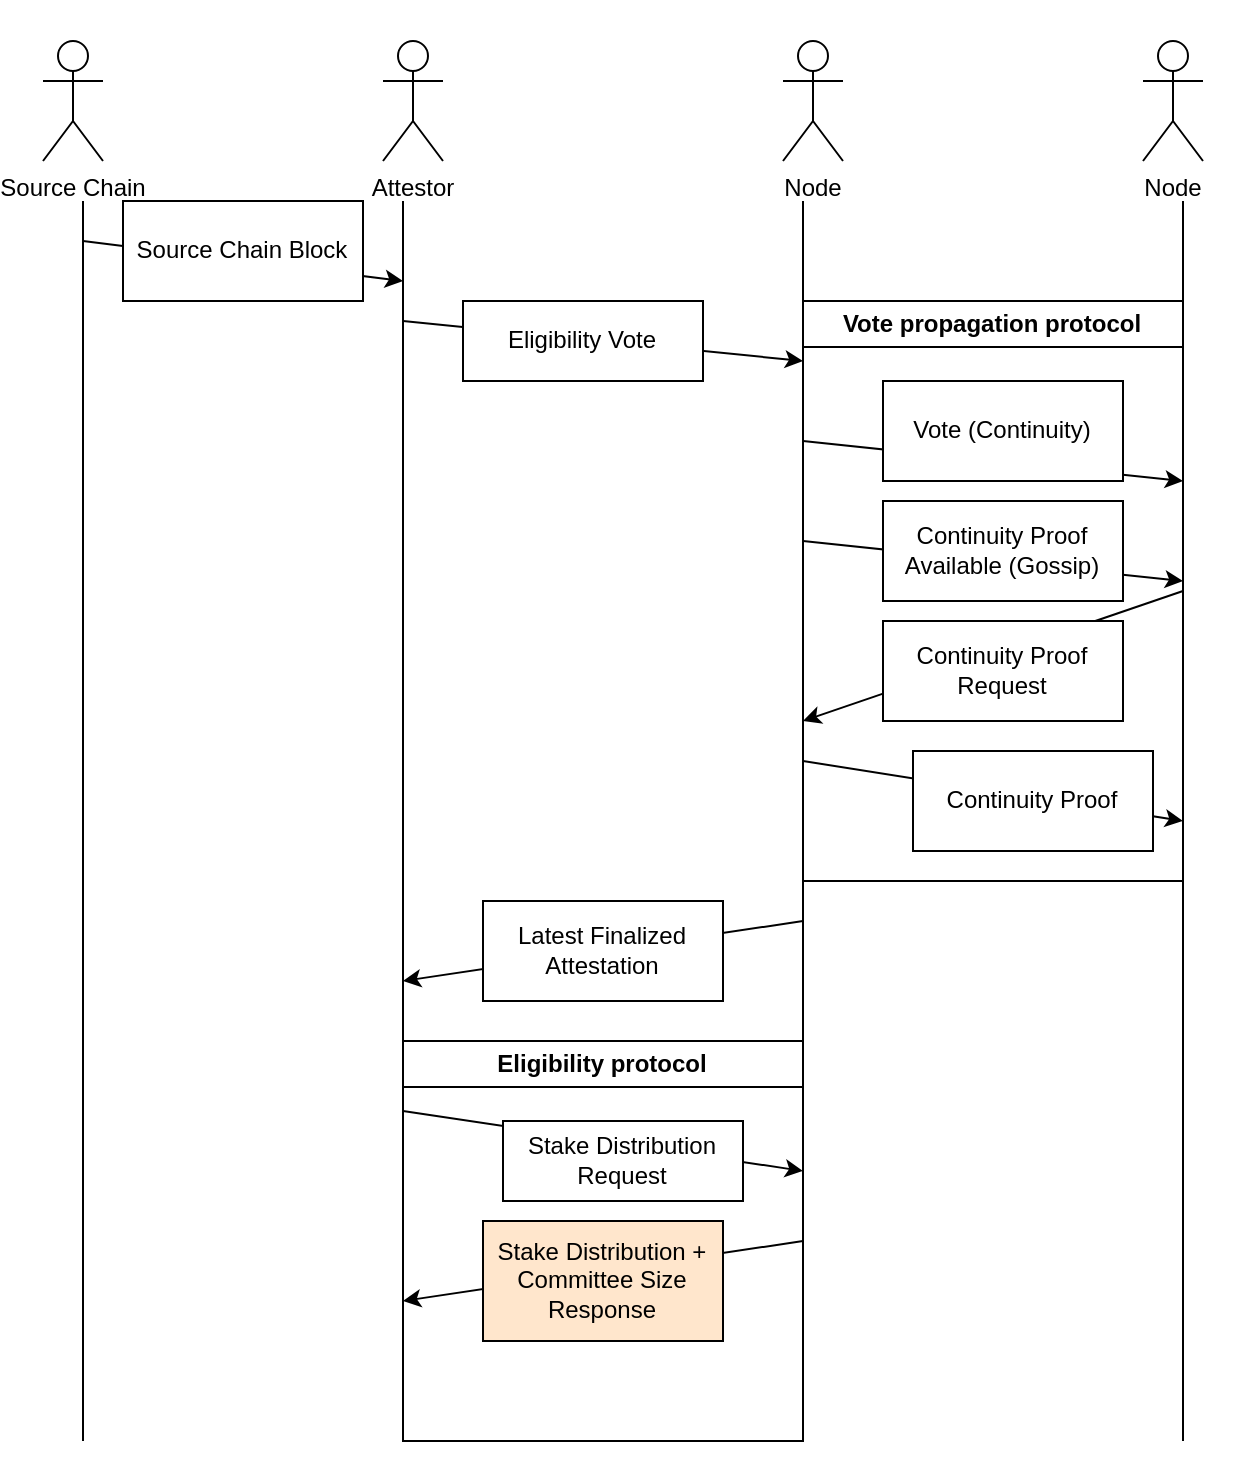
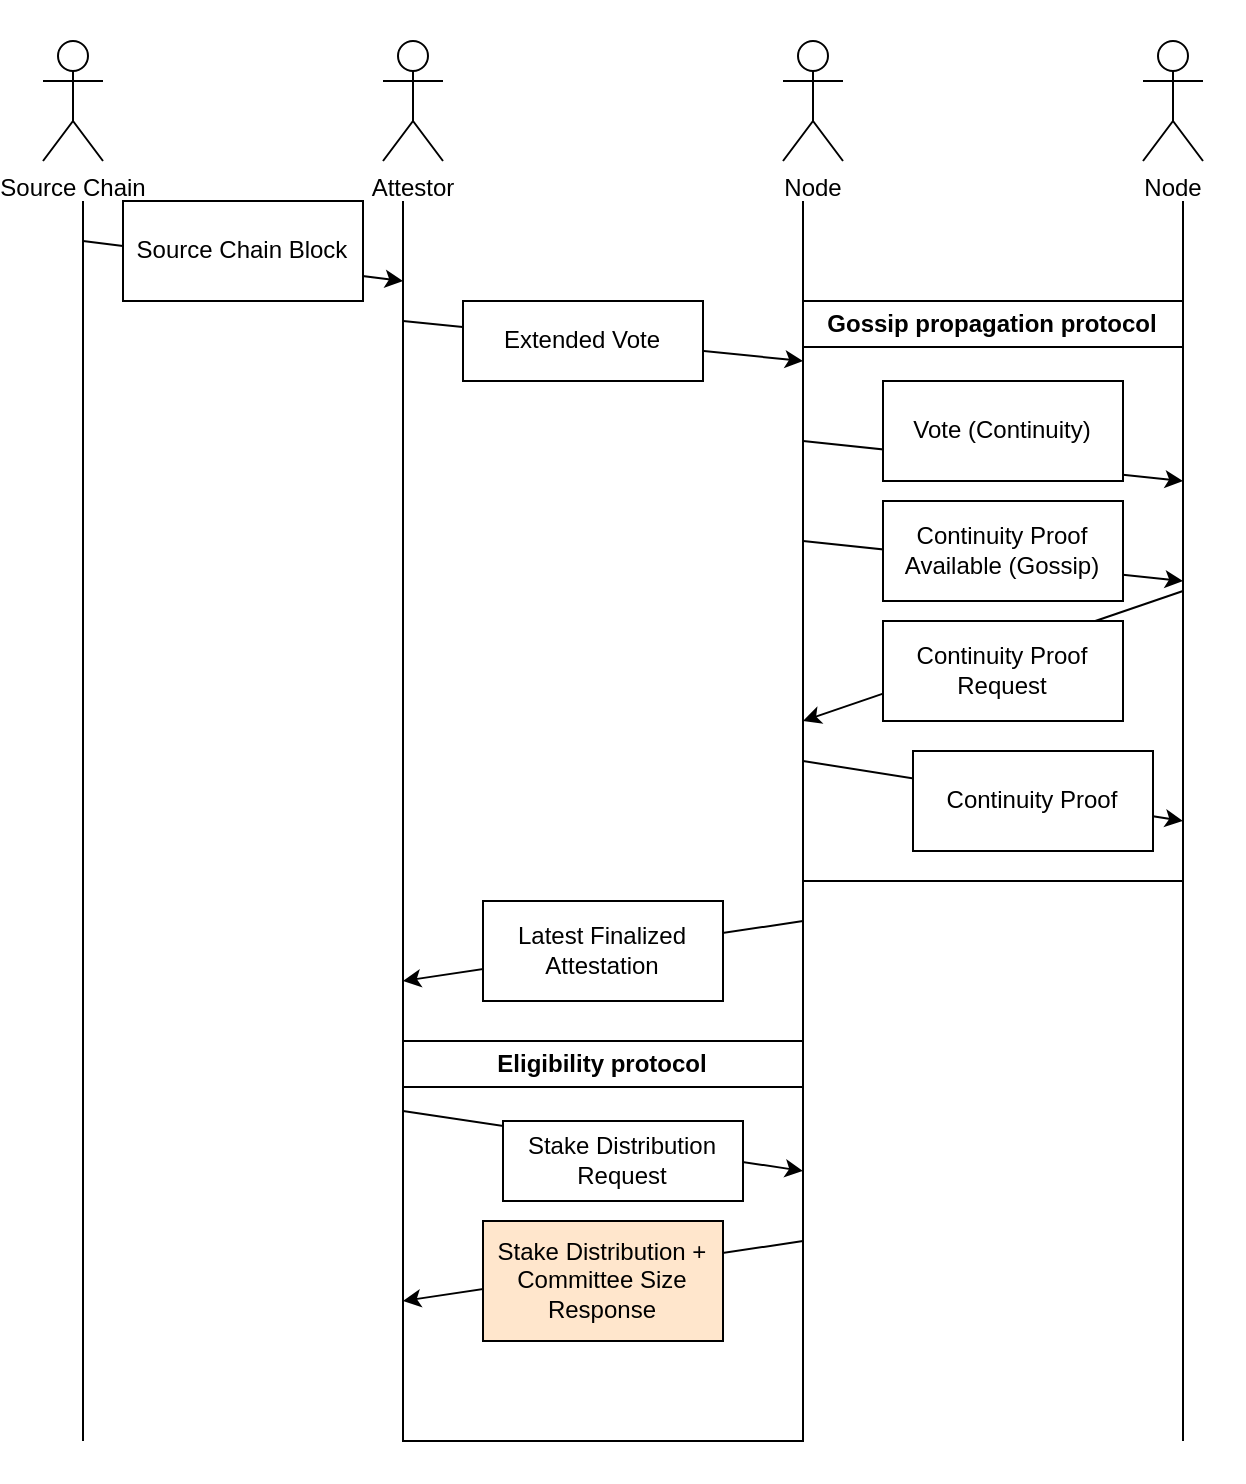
  <mxCell id="0" />
  <mxCell id="1" parent="0" />
  <mxCell id="2" value="Source Chain" style="shape=umlActor;verticalLabelPosition=bottom;verticalAlign=top;html=1;outlineConnect=0;" vertex="1" parent="1"><mxGeometry x="20" y="20" width="30" height="60" as="geometry" /></mxCell>
  <mxCell id="3" value="Attestor" style="shape=umlActor;verticalLabelPosition=bottom;verticalAlign=top;html=1;outlineConnect=0;" vertex="1" parent="1"><mxGeometry x="190" y="20" width="30" height="60" as="geometry" /></mxCell>
  <mxCell id="4" value="Node" style="shape=umlActor;verticalLabelPosition=bottom;verticalAlign=top;html=1;outlineConnect=0;" vertex="1" parent="1"><mxGeometry x="390" y="20" width="30" height="60" as="geometry" /></mxCell>
  <mxCell id="5" value="Node" style="shape=umlActor;verticalLabelPosition=bottom;verticalAlign=top;html=1;outlineConnect=0;" vertex="1" parent="1"><mxGeometry x="570" y="20" width="30" height="60" as="geometry" /></mxCell>
  <mxCell id="6" value="" style="endArrow=none;html=1;rounded=0;" edge="1" parent="1"><mxGeometry width="50" height="50" relative="1" as="geometry"><mxPoint x="40" y="720" as="sourcePoint" /><mxPoint x="40" y="100" as="targetPoint" /></mxGeometry></mxCell>
  <mxCell id="7" value="" style="endArrow=none;html=1;rounded=0;" edge="1" parent="1"><mxGeometry width="50" height="50" relative="1" as="geometry"><mxPoint x="200" y="580" as="sourcePoint" /><mxPoint x="200" y="100" as="targetPoint" /></mxGeometry></mxCell>
  <mxCell id="8" value="" style="endArrow=classic;html=1;rounded=0;" edge="1" parent="1"><mxGeometry width="50" height="50" relative="1" as="geometry"><mxPoint x="40" y="120" as="sourcePoint" /><mxPoint x="200" y="140" as="targetPoint" /></mxGeometry></mxCell>
  <mxCell id="9" value="Source Chain Block" style="rounded=0;whiteSpace=wrap;html=1;" vertex="1" parent="1"><mxGeometry x="60" y="100" width="120" height="50" as="geometry" /></mxCell>
  <mxCell id="10" value="" style="endArrow=none;html=1;rounded=0;" edge="1" parent="1"><mxGeometry width="50" height="50" relative="1" as="geometry"><mxPoint x="400" y="580" as="sourcePoint" /><mxPoint x="400" y="100" as="targetPoint" /></mxGeometry></mxCell>
  <mxCell id="11" value="" style="endArrow=classic;html=1;rounded=0;" edge="1" parent="1"><mxGeometry width="50" height="50" relative="1" as="geometry"><mxPoint x="200" y="160" as="sourcePoint" /><mxPoint x="400" y="180" as="targetPoint" /></mxGeometry></mxCell>
- <mxCell id="12" value="Eligibility Vote" style="rounded=0;whiteSpace=wrap;html=1;" vertex="1" parent="1"><mxGeometry x="230" y="150" width="120" height="40" as="geometry" /></mxCell>
+ <mxCell id="12" value="Extended Vote" style="rounded=0;whiteSpace=wrap;html=1;" vertex="1" parent="1"><mxGeometry x="230" y="150" width="120" height="40" as="geometry" /></mxCell>
  <mxCell id="13" value="" style="endArrow=none;html=1;rounded=0;" edge="1" parent="1"><mxGeometry width="50" height="50" relative="1" as="geometry"><mxPoint x="590" y="720" as="sourcePoint" /><mxPoint x="590" y="100" as="targetPoint" /></mxGeometry></mxCell>
- <mxCell id="14" value="Vote propagation protocol" style="swimlane;whiteSpace=wrap;html=1;" vertex="1" parent="1"><mxGeometry x="400" y="150" width="190" height="290" as="geometry" /></mxCell>
+ <mxCell id="14" value="Gossip propagation protocol" style="swimlane;whiteSpace=wrap;html=1;" vertex="1" parent="1"><mxGeometry x="400" y="150" width="190" height="290" as="geometry" /></mxCell>
  <mxCell id="15" value="" style="endArrow=classic;html=1;rounded=0;" edge="1" parent="14"><mxGeometry width="50" height="50" relative="1" as="geometry"><mxPoint y="70" as="sourcePoint" /><mxPoint x="190" y="90" as="targetPoint" /></mxGeometry></mxCell>
  <mxCell id="16" value="" style="endArrow=classic;html=1;rounded=0;" edge="1" parent="14"><mxGeometry width="50" height="50" relative="1" as="geometry"><mxPoint y="120" as="sourcePoint" /><mxPoint x="190" y="140" as="targetPoint" /></mxGeometry></mxCell>
  <mxCell id="17" value="" style="endArrow=classic;html=1;rounded=0;exitX=1;exitY=0.5;exitDx=0;exitDy=0;" edge="1" parent="14" source="14"><mxGeometry width="50" height="50" relative="1" as="geometry"><mxPoint x="190" y="170" as="sourcePoint" /><mxPoint y="210" as="targetPoint" /></mxGeometry></mxCell>
  <mxCell id="18" value="" style="endArrow=classic;html=1;rounded=0;" edge="1" parent="14"><mxGeometry width="50" height="50" relative="1" as="geometry"><mxPoint y="230" as="sourcePoint" /><mxPoint x="190" y="260" as="targetPoint" /></mxGeometry></mxCell>
  <mxCell id="19" value="Continuity Proof" style="rounded=0;whiteSpace=wrap;html=1;" vertex="1" parent="14"><mxGeometry x="55" y="225" width="120" height="50" as="geometry" /></mxCell>
  <mxCell id="20" value="Continuity Proof Available (Gossip)" style="rounded=0;whiteSpace=wrap;html=1;" vertex="1" parent="14"><mxGeometry x="40" y="100" width="120" height="50" as="geometry" /></mxCell>
  <mxCell id="21" value="Continuity Proof Request" style="rounded=0;whiteSpace=wrap;html=1;" vertex="1" parent="14"><mxGeometry x="40" y="160" width="120" height="50" as="geometry" /></mxCell>
  <mxCell id="22" value="Vote (Continuity)" style="rounded=0;whiteSpace=wrap;html=1;" vertex="1" parent="1"><mxGeometry x="440" y="190" width="120" height="50" as="geometry" /></mxCell>
  <mxCell id="23" value="" style="endArrow=classic;html=1;rounded=0;" edge="1" parent="1"><mxGeometry width="50" height="50" relative="1" as="geometry"><mxPoint x="400" y="460" as="sourcePoint" /><mxPoint x="200" y="490" as="targetPoint" /></mxGeometry></mxCell>
  <mxCell id="24" value="Latest Finalized Attestation" style="rounded=0;whiteSpace=wrap;html=1;" vertex="1" parent="1"><mxGeometry x="240" y="450" width="120" height="50" as="geometry" /></mxCell>
  <mxCell id="25" value="Eligibility protocol" style="swimlane;whiteSpace=wrap;html=1;" vertex="1" parent="1"><mxGeometry x="200" y="520" width="200" height="200" as="geometry" /></mxCell>
  <mxCell id="26" value="" style="endArrow=classic;html=1;rounded=0;" edge="1" parent="25"><mxGeometry width="50" height="50" relative="1" as="geometry"><mxPoint y="35" as="sourcePoint" /><mxPoint x="200" y="65" as="targetPoint" /></mxGeometry></mxCell>
  <mxCell id="27" value="Stake Distribution Request" style="rounded=0;whiteSpace=wrap;html=1;" vertex="1" parent="1"><mxGeometry x="250" y="560" width="120" height="40" as="geometry" /></mxCell>
  <mxCell id="28" value="" style="endArrow=classic;html=1;rounded=0;" edge="1" parent="1"><mxGeometry width="50" height="50" relative="1" as="geometry"><mxPoint x="400" y="620" as="sourcePoint" /><mxPoint x="200" y="650" as="targetPoint" /></mxGeometry></mxCell>
  <mxCell id="29" value="Stake Distribution + Committee Size Response" style="rounded=0;whiteSpace=wrap;html=1;fillColor=#ffe6cc;" vertex="1" parent="1"><mxGeometry x="240" y="610" width="120" height="60" as="geometry" /></mxCell>
